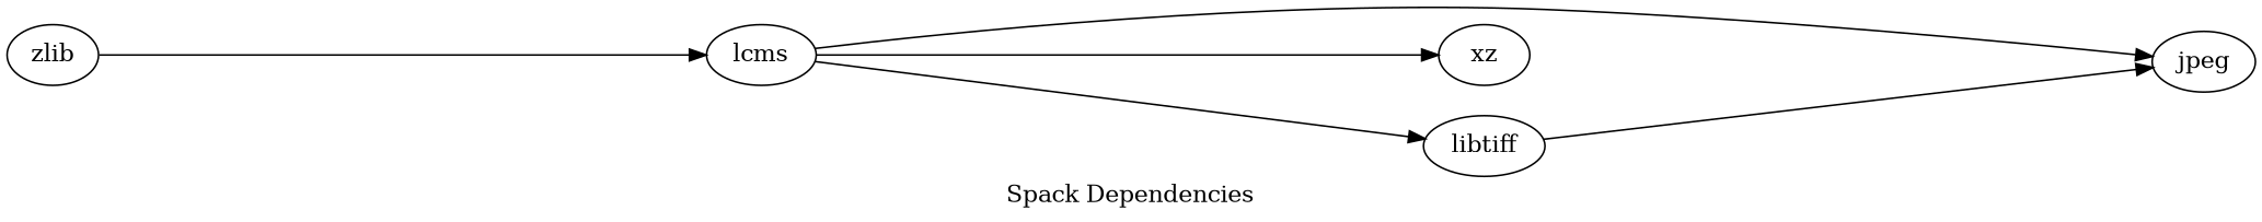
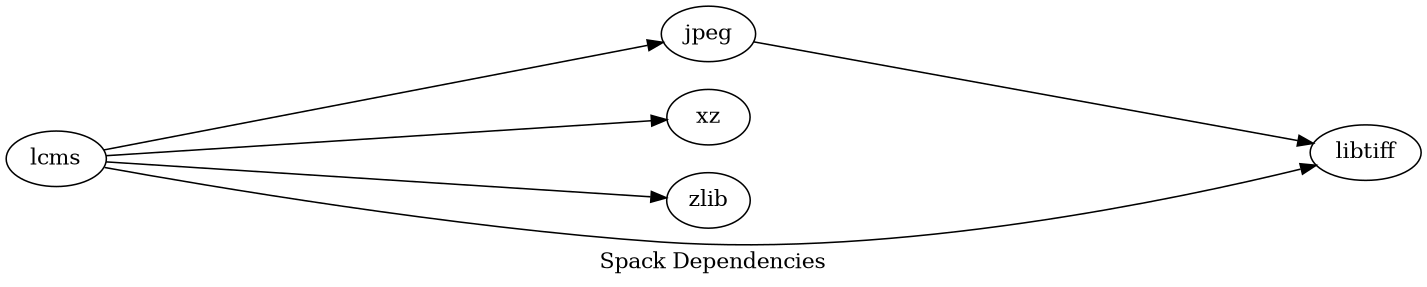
  digraph {
    label="Spack Dependencies"
    labelloc=b
    rankdir=LR
    ranksep=5
    n1 [label=jpeg]
    n2 [label=xz]
    n3 [label=lcms]
    n4 [label=zlib]
    n5 [label=libtiff]
    n3 -> n1
    n3 -> n2
-   n4 -> n3
+   n3 -> n4
    n3 -> n5
-   n5 -> n1
+   n1 -> n5
  }
